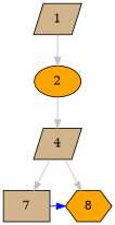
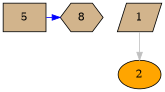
  digraph {
    node [bgcolor="#ffffff" fillcolor=tan shape=parallelogram style=filled]
    edge [color=gray]
-   7 [shape=box]
-   8 [fillcolor=orange shape=hexagon]
+   7 [shape=box label=5]
+   8 [shape=hexagon]
    2 [fillcolor=orange shape=ellipse]
    1
-   4
    subgraph sub_1 {
      rank=same
      7
      8
    }
    7 -> 8 [color=blue]
-   2 -> 4
    1 -> 2
-   4 -> 7
-   4 -> 8
  }
